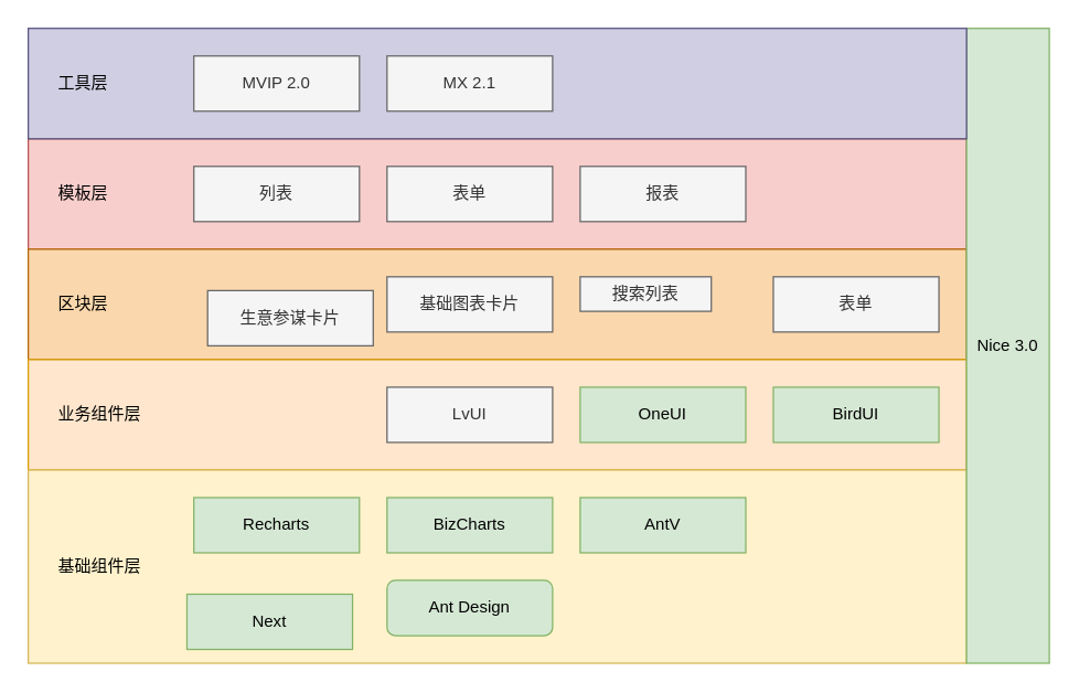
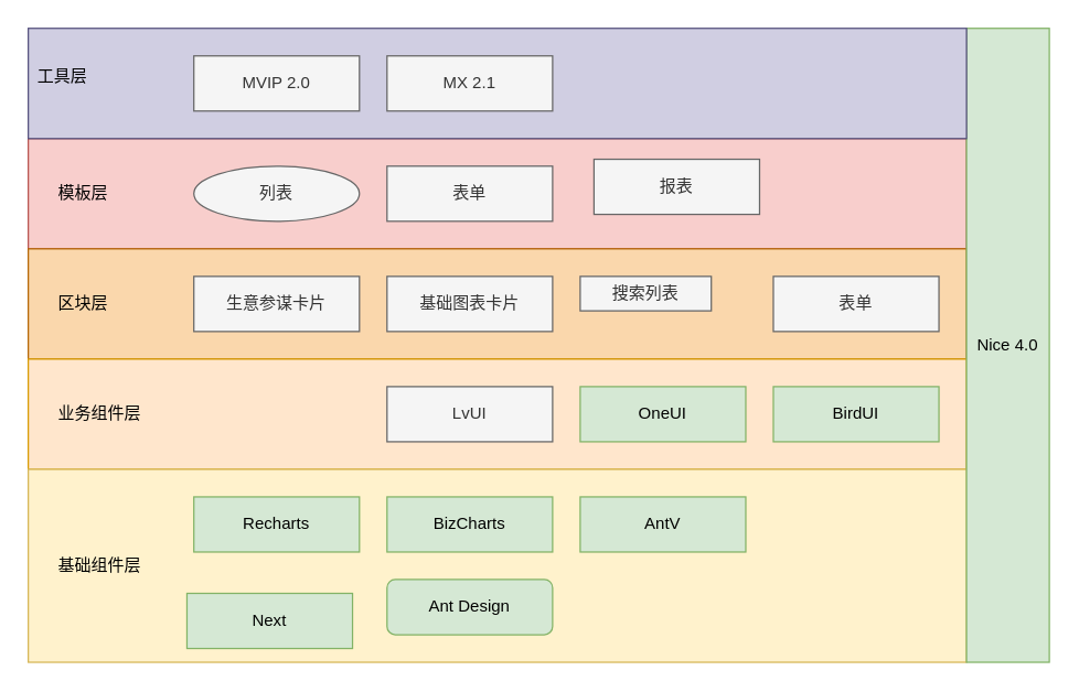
  <mxCell id="0" />
  <mxCell id="1" parent="0" />
  <mxCell id="2" value="" style="rounded=0;whiteSpace=wrap;html=1;fillColor=#f8cecc;strokeColor=#b85450;" vertex="1" parent="1"><mxGeometry x="20" y="100" width="680" height="80" as="geometry" /></mxCell>
  <mxCell id="3" value="" style="rounded=0;whiteSpace=wrap;html=1;fillColor=#fad7ac;strokeColor=#b46504;" vertex="1" parent="1"><mxGeometry x="20" y="180" width="680" height="80" as="geometry" /></mxCell>
  <mxCell id="4" value="" style="rounded=0;whiteSpace=wrap;html=1;fillColor=#ffe6cc;strokeColor=#d79b00;" vertex="1" parent="1"><mxGeometry x="20" y="260" width="680" height="80" as="geometry" /></mxCell>
  <mxCell id="5" value="" style="rounded=0;whiteSpace=wrap;html=1;fillColor=#fff2cc;strokeColor=#d6b656;" vertex="1" parent="1"><mxGeometry x="20" y="340" width="680" height="140" as="geometry" /></mxCell>
  <mxCell id="6" value="基础组件层" style="text;html=1;strokeColor=none;fillColor=none;align=left;verticalAlign=middle;whiteSpace=wrap;rounded=0;" vertex="1" parent="1"><mxGeometry x="40" y="400" width="100" height="20" as="geometry" /></mxCell>
  <mxCell id="7" value="Recharts" style="rounded=0;whiteSpace=wrap;html=1;fillColor=#d5e8d4;strokeColor=#82b366;" vertex="1" parent="1"><mxGeometry x="140" y="360" width="120" height="40" as="geometry" /></mxCell>
  <mxCell id="8" value="BizCharts" style="rounded=0;whiteSpace=wrap;html=1;fillColor=#d5e8d4;strokeColor=#82b366;" vertex="1" parent="1"><mxGeometry x="280" y="360" width="120" height="40" as="geometry" /></mxCell>
  <mxCell id="9" value="AntV" style="rounded=0;whiteSpace=wrap;html=1;fillColor=#d5e8d4;strokeColor=#82b366;" vertex="1" parent="1"><mxGeometry x="420" y="360" width="120" height="40" as="geometry" /></mxCell>
  <mxCell id="10" value="Next" style="rounded=0;whiteSpace=wrap;html=1;fillColor=#d5e8d4;strokeColor=#82b366;" vertex="1" parent="1"><mxGeometry x="135" y="430" width="120" height="40" as="geometry" /></mxCell>
  <mxCell id="11" value="Ant Design" style="whiteSpace=wrap;html=1;fillColor=#d5e8d4;strokeColor=#82b366;rounded=1;" vertex="1" parent="1"><mxGeometry x="280" y="420" width="120" height="40" as="geometry" /></mxCell>
  <mxCell id="12" value="OneUI" style="rounded=0;whiteSpace=wrap;html=1;fillColor=#d5e8d4;strokeColor=#82b366;" vertex="1" parent="1"><mxGeometry x="420" y="280" width="120" height="40" as="geometry" /></mxCell>
  <mxCell id="13" value="BirdUI" style="rounded=0;whiteSpace=wrap;html=1;fillColor=#d5e8d4;strokeColor=#82b366;" vertex="1" parent="1"><mxGeometry x="560" y="280" width="120" height="40" as="geometry" /></mxCell>
  <mxCell id="14" value="业务组件层" style="text;html=1;strokeColor=none;fillColor=none;align=left;verticalAlign=middle;whiteSpace=wrap;rounded=0;" vertex="1" parent="1"><mxGeometry x="40" y="290" width="100" height="20" as="geometry" /></mxCell>
  <mxCell id="15" value="LvUI" style="rounded=0;whiteSpace=wrap;html=1;fillColor=#f5f5f5;strokeColor=#666666;fontColor=#333333;" vertex="1" parent="1"><mxGeometry x="280" y="280" width="120" height="40" as="geometry" /></mxCell>
- <mxCell id="16" value="Nice 3.0" style="rounded=0;whiteSpace=wrap;html=1;fillColor=#d5e8d4;strokeColor=#82b366;" vertex="1" parent="1"><mxGeometry x="700" y="20" width="60" height="460" as="geometry" /></mxCell>
+ <mxCell id="16" value="Nice 4.0" style="rounded=0;whiteSpace=wrap;html=1;fillColor=#d5e8d4;strokeColor=#82b366;" vertex="1" parent="1"><mxGeometry x="700" y="20" width="60" height="460" as="geometry" /></mxCell>
  <mxCell id="17" value="区块层" style="text;html=1;strokeColor=none;fillColor=none;align=left;verticalAlign=middle;whiteSpace=wrap;rounded=0;" vertex="1" parent="1"><mxGeometry x="40" y="210" width="100" height="20" as="geometry" /></mxCell>
- <mxCell id="18" value="生意参谋卡片" style="rounded=0;whiteSpace=wrap;html=1;fillColor=#f5f5f5;strokeColor=#666666;fontColor=#333333;" vertex="1" parent="1"><mxGeometry x="150" y="210" width="120" height="40" as="geometry" /></mxCell>
+ <mxCell id="18" value="生意参谋卡片" style="rounded=0;whiteSpace=wrap;html=1;fillColor=#f5f5f5;strokeColor=#666666;fontColor=#333333;" vertex="1" parent="1"><mxGeometry x="140" y="200" width="120" height="40" as="geometry" /></mxCell>
  <mxCell id="19" value="基础图表卡片" style="rounded=0;whiteSpace=wrap;html=1;fillColor=#f5f5f5;strokeColor=#666666;fontColor=#333333;" vertex="1" parent="1"><mxGeometry x="280" y="200" width="120" height="40" as="geometry" /></mxCell>
  <mxCell id="20" value="模板层" style="text;html=1;strokeColor=none;fillColor=none;align=left;verticalAlign=middle;whiteSpace=wrap;rounded=0;" vertex="1" parent="1"><mxGeometry x="40" y="130" width="100" height="20" as="geometry" /></mxCell>
  <mxCell id="21" value="搜索列表" style="rounded=0;whiteSpace=wrap;html=1;fillColor=#f5f5f5;strokeColor=#666666;fontColor=#333333;" vertex="1" parent="1"><mxGeometry x="420" y="200" width="95" height="25" as="geometry" /></mxCell>
  <mxCell id="22" value="表单" style="rounded=0;whiteSpace=wrap;html=1;fillColor=#f5f5f5;strokeColor=#666666;fontColor=#333333;" vertex="1" parent="1"><mxGeometry x="560" y="200" width="120" height="40" as="geometry" /></mxCell>
  <mxCell id="23" value="" style="rounded=0;whiteSpace=wrap;html=1;fillColor=#d0cee2;strokeColor=#56517e;" vertex="1" parent="1"><mxGeometry x="20" y="20" width="680" height="80" as="geometry" /></mxCell>
- <mxCell id="24" value="工具层" style="text;html=1;strokeColor=none;fillColor=none;align=left;verticalAlign=middle;whiteSpace=wrap;rounded=0;" vertex="1" parent="1"><mxGeometry x="40" y="50" width="100" height="20" as="geometry" /></mxCell>
+ <mxCell id="24" value="工具层" style="text;html=1;strokeColor=none;fillColor=none;align=left;verticalAlign=middle;whiteSpace=wrap;rounded=0;" vertex="1" parent="1"><mxGeometry x="25" y="45" width="100" height="20" as="geometry" /></mxCell>
  <mxCell id="25" value="MVIP 2.0" style="rounded=0;whiteSpace=wrap;html=1;fillColor=#f5f5f5;strokeColor=#666666;fontColor=#333333;" vertex="1" parent="1"><mxGeometry x="140" y="40" width="120" height="40" as="geometry" /></mxCell>
  <mxCell id="26" value="MX 2.1" style="rounded=0;whiteSpace=wrap;html=1;fillColor=#f5f5f5;strokeColor=#666666;fontColor=#333333;" vertex="1" parent="1"><mxGeometry x="280" y="40" width="120" height="40" as="geometry" /></mxCell>
- <mxCell id="27" value="列表" style="rounded=0;whiteSpace=wrap;html=1;fillColor=#f5f5f5;strokeColor=#666666;fontColor=#333333;" vertex="1" parent="1"><mxGeometry x="140" y="120" width="120" height="40" as="geometry" /></mxCell>
+ <mxCell id="27" value="列表" style="ellipse;whiteSpace=wrap;html=1;fillColor=#f5f5f5;strokeColor=#666666;fontColor=#333333;" vertex="1" parent="1"><mxGeometry x="140" y="120" width="120" height="40" as="geometry" /></mxCell>
  <mxCell id="28" value="表单" style="rounded=0;whiteSpace=wrap;html=1;fillColor=#f5f5f5;strokeColor=#666666;fontColor=#333333;" vertex="1" parent="1"><mxGeometry x="280" y="120" width="120" height="40" as="geometry" /></mxCell>
- <mxCell id="29" value="报表" style="rounded=0;whiteSpace=wrap;html=1;fillColor=#f5f5f5;strokeColor=#666666;fontColor=#333333;" vertex="1" parent="1"><mxGeometry x="420" y="120" width="120" height="40" as="geometry" /></mxCell>
+ <mxCell id="29" value="报表" style="rounded=0;whiteSpace=wrap;html=1;fillColor=#f5f5f5;strokeColor=#666666;fontColor=#333333;" vertex="1" parent="1"><mxGeometry x="430" y="115" width="120" height="40" as="geometry" /></mxCell>
